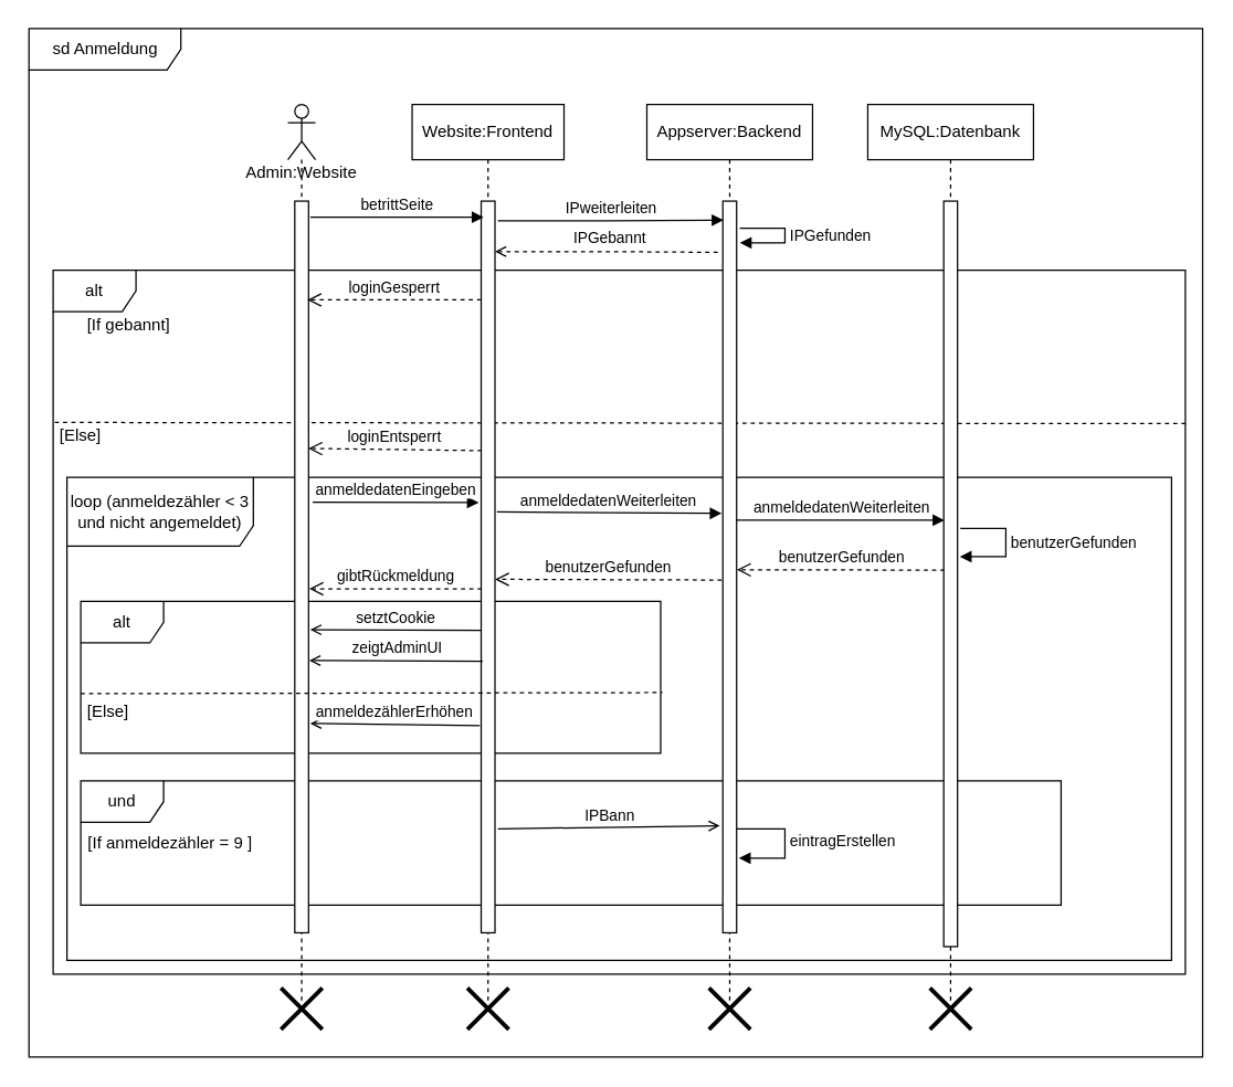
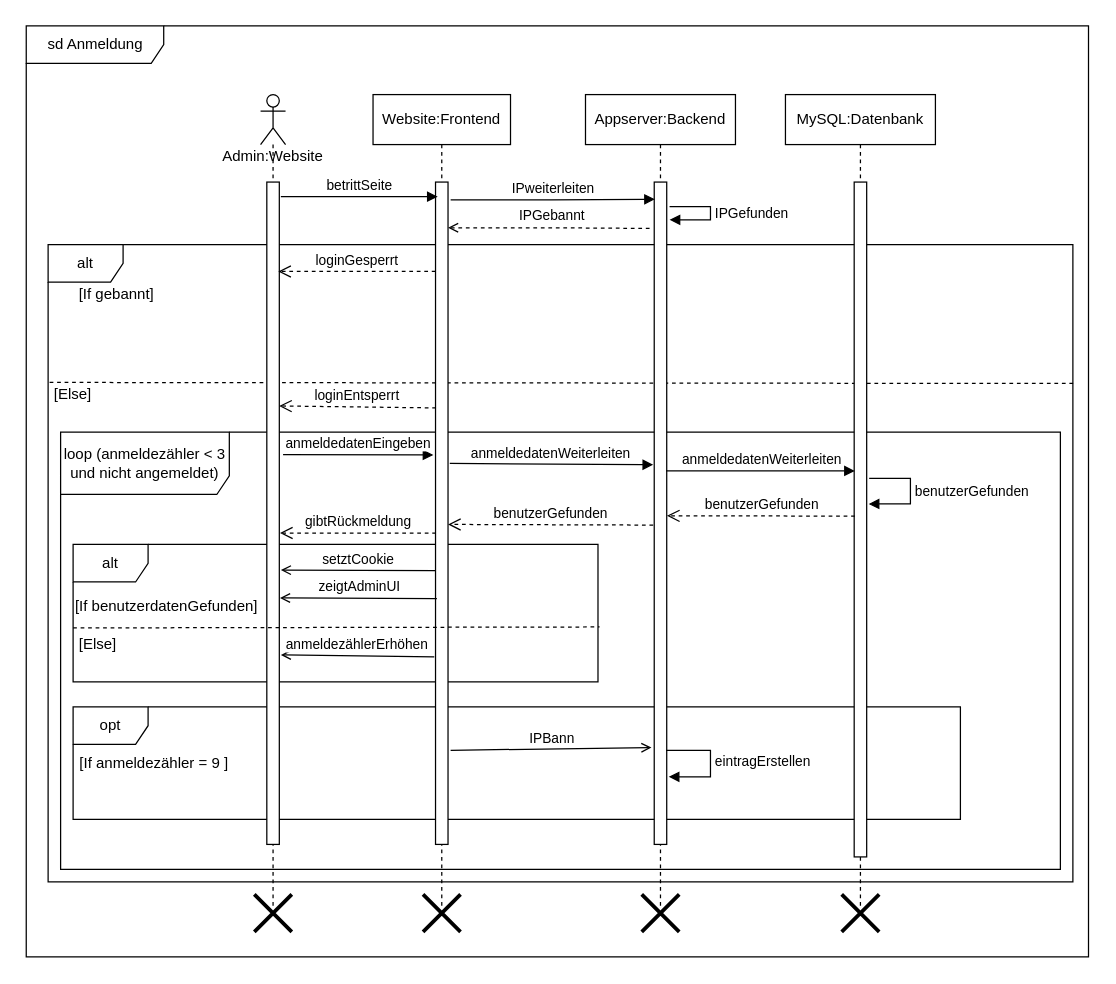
  <mxCell id="0" />
  <mxCell id="1" parent="0" />
  <mxCell id="2" value="sd Anmeldung" style="shape=umlFrame;whiteSpace=wrap;html=1;width=110;height=30;" vertex="1" parent="1"><mxGeometry x="20.5" y="20" width="850" height="745" as="geometry" /></mxCell>
  <mxCell id="3" value="alt" style="shape=umlFrame;whiteSpace=wrap;html=1;" vertex="1" parent="1"><mxGeometry x="38" y="195" width="820" height="510" as="geometry" /></mxCell>
  <mxCell id="4" value="" style="endArrow=none;dashed=1;html=1;rounded=0;exitX=0.022;exitY=0.383;exitDx=0;exitDy=0;exitPerimeter=0;entryX=1.003;entryY=0.218;entryDx=0;entryDy=0;entryPerimeter=0;" edge="1" parent="1" source="2" target="3"><mxGeometry width="50" height="50" relative="1" as="geometry"><mxPoint x="338" y="435" as="sourcePoint" /><mxPoint x="858" y="305" as="targetPoint" /></mxGeometry></mxCell>
  <mxCell id="5" value="loop (anmeldezähler &amp;lt; 3 und nicht angemeldet)" style="shape=umlFrame;whiteSpace=wrap;html=1;width=135;height=50;" vertex="1" parent="1"><mxGeometry x="48" y="345" width="800" height="350" as="geometry" /></mxCell>
- <mxCell id="6" value="und" style="shape=umlFrame;whiteSpace=wrap;html=1;" vertex="1" parent="1"><mxGeometry x="58" y="565" width="710" height="90" as="geometry" /></mxCell>
+ <mxCell id="6" value="opt" style="shape=umlFrame;whiteSpace=wrap;html=1;" vertex="1" parent="1"><mxGeometry x="58" y="565" width="710" height="90" as="geometry" /></mxCell>
  <mxCell id="7" value="alt" style="shape=umlFrame;whiteSpace=wrap;html=1;" vertex="1" parent="1"><mxGeometry x="58" y="435" width="420" height="110" as="geometry" /></mxCell>
  <mxCell id="8" value="Admin:Website" style="shape=umlLifeline;participant=umlActor;perimeter=lifelinePerimeter;whiteSpace=wrap;html=1;container=1;collapsible=0;recursiveResize=0;verticalAlign=top;spacingTop=36;outlineConnect=0;" vertex="1" parent="1"><mxGeometry x="208" y="75" width="20" height="650" as="geometry" /></mxCell>
  <mxCell id="9" value="" style="html=1;points=[];perimeter=orthogonalPerimeter;" vertex="1" parent="8"><mxGeometry x="5" y="70" width="10" height="530" as="geometry" /></mxCell>
  <mxCell id="10" value="Website:Frontend" style="shape=umlLifeline;perimeter=lifelinePerimeter;whiteSpace=wrap;html=1;container=1;collapsible=0;recursiveResize=0;outlineConnect=0;" vertex="1" parent="1"><mxGeometry x="298" y="75" width="110" height="650" as="geometry" /></mxCell>
  <mxCell id="11" value="" style="html=1;points=[];perimeter=orthogonalPerimeter;" vertex="1" parent="10"><mxGeometry x="50" y="70" width="10" height="530" as="geometry" /></mxCell>
  <mxCell id="12" value="Appserver:Backend" style="shape=umlLifeline;perimeter=lifelinePerimeter;whiteSpace=wrap;html=1;container=1;collapsible=0;recursiveResize=0;outlineConnect=0;" vertex="1" parent="1"><mxGeometry x="468" y="75" width="120" height="650" as="geometry" /></mxCell>
  <mxCell id="13" value="" style="html=1;points=[];perimeter=orthogonalPerimeter;" vertex="1" parent="12"><mxGeometry x="55" y="70" width="10" height="530" as="geometry" /></mxCell>
  <mxCell id="14" value="eintragErstellen" style="edgeStyle=orthogonalEdgeStyle;html=1;align=left;spacingLeft=2;endArrow=block;rounded=0;entryX=1.159;entryY=0.879;exitX=0.952;exitY=0.839;exitDx=0;exitDy=0;exitPerimeter=0;entryDx=0;entryDy=0;entryPerimeter=0;" edge="1" parent="12"><mxGeometry relative="1" as="geometry"><mxPoint x="64.52" y="524.67" as="sourcePoint" /><Array as="points"><mxPoint x="100" y="525" /><mxPoint x="100" y="546" /></Array><mxPoint x="66.59" y="545.87" as="targetPoint" /></mxGeometry></mxCell>
  <mxCell id="15" value="IPGefunden" style="edgeStyle=orthogonalEdgeStyle;html=1;align=left;spacingLeft=2;endArrow=block;rounded=0;entryX=1.228;entryY=0.057;exitX=1.228;exitY=0.037;exitDx=0;exitDy=0;exitPerimeter=0;entryDx=0;entryDy=0;entryPerimeter=0;" edge="1" target="13" parent="12" source="13"><mxGeometry relative="1" as="geometry"><mxPoint x="70" y="90" as="sourcePoint" /><Array as="points"><mxPoint x="100" y="90" /><mxPoint x="100" y="100" /></Array><mxPoint x="75" y="110" as="targetPoint" /></mxGeometry></mxCell>
  <mxCell id="16" value="" style="shape=umlDestroy;whiteSpace=wrap;html=1;strokeWidth=3;" vertex="1" parent="1"><mxGeometry x="203" y="715" width="30" height="30" as="geometry" /></mxCell>
  <mxCell id="17" value="" style="shape=umlDestroy;whiteSpace=wrap;html=1;strokeWidth=3;" vertex="1" parent="1"><mxGeometry x="338" y="715" width="30" height="30" as="geometry" /></mxCell>
  <mxCell id="18" value="MySQL:Datenbank" style="shape=umlLifeline;perimeter=lifelinePerimeter;whiteSpace=wrap;html=1;container=1;collapsible=0;recursiveResize=0;outlineConnect=0;size=40;" vertex="1" parent="1"><mxGeometry x="628" y="75" width="120" height="650" as="geometry" /></mxCell>
  <mxCell id="19" value="" style="html=1;points=[];perimeter=orthogonalPerimeter;" vertex="1" parent="18"><mxGeometry x="55" y="70" width="10" height="540" as="geometry" /></mxCell>
  <mxCell id="20" value="benutzerGefunden" style="edgeStyle=orthogonalEdgeStyle;html=1;align=left;spacingLeft=2;endArrow=block;rounded=0;entryX=1.159;entryY=0.477;entryDx=0;entryDy=0;entryPerimeter=0;" edge="1" target="19" parent="18"><mxGeometry relative="1" as="geometry"><mxPoint x="67" y="307" as="sourcePoint" /><Array as="points"><mxPoint x="100" y="307" /><mxPoint x="100" y="328" /></Array><mxPoint x="75" y="327.48" as="targetPoint" /></mxGeometry></mxCell>
  <mxCell id="21" value="" style="shape=umlDestroy;whiteSpace=wrap;html=1;strokeWidth=3;" vertex="1" parent="1"><mxGeometry x="673" y="715" width="30" height="30" as="geometry" /></mxCell>
  <mxCell id="22" value="anmeldedatenEingeben" style="html=1;verticalAlign=bottom;endArrow=block;rounded=0;entryX=-0.169;entryY=0.412;entryDx=0;entryDy=0;entryPerimeter=0;" edge="1" parent="1" target="11"><mxGeometry width="80" relative="1" as="geometry"><mxPoint x="226" y="363" as="sourcePoint" /><mxPoint x="349" y="355" as="targetPoint" /></mxGeometry></mxCell>
  <mxCell id="23" value="anmeldedatenWeiterleiten" style="html=1;verticalAlign=bottom;endArrow=block;rounded=0;entryX=-0.083;entryY=0.408;entryDx=0;entryDy=0;entryPerimeter=0;exitX=1.141;exitY=0.406;exitDx=0;exitDy=0;exitPerimeter=0;" edge="1" parent="1"><mxGeometry width="80" relative="1" as="geometry"><mxPoint x="359.41" y="370.18" as="sourcePoint" /><mxPoint x="522.17" y="371.24" as="targetPoint" /></mxGeometry></mxCell>
  <mxCell id="24" value="anmeldedatenWeiterleiten" style="html=1;verticalAlign=bottom;endArrow=block;rounded=0;entryX=0.055;entryY=0.428;entryDx=0;entryDy=0;entryPerimeter=0;exitX=0.952;exitY=0.417;exitDx=0;exitDy=0;exitPerimeter=0;" edge="1" parent="1" target="19"><mxGeometry width="80" relative="1" as="geometry"><mxPoint x="532.52" y="376.01" as="sourcePoint" /><mxPoint x="608" y="355" as="targetPoint" /></mxGeometry></mxCell>
  <mxCell id="25" value="benutzerGefunden" style="html=1;verticalAlign=bottom;endArrow=open;dashed=1;endSize=8;rounded=0;entryX=1.021;entryY=0.485;entryDx=0;entryDy=0;entryPerimeter=0;exitX=0.055;exitY=0.495;exitDx=0;exitDy=0;exitPerimeter=0;" edge="1" parent="1" source="19"><mxGeometry relative="1" as="geometry"><mxPoint x="668" y="386" as="sourcePoint" /><mxPoint x="533.21" y="412.05" as="targetPoint" /></mxGeometry></mxCell>
  <mxCell id="26" value="benutzerGefunden" style="html=1;verticalAlign=bottom;endArrow=open;dashed=1;endSize=8;rounded=0;exitX=-0.083;exitY=0.499;exitDx=0;exitDy=0;exitPerimeter=0;entryX=1.003;entryY=0.498;entryDx=0;entryDy=0;entryPerimeter=0;" edge="1" parent="1"><mxGeometry relative="1" as="geometry"><mxPoint x="522.17" y="419.47" as="sourcePoint" /><mxPoint x="358.03" y="418.94" as="targetPoint" /></mxGeometry></mxCell>
  <mxCell id="27" value="gibtRückmeldung" style="html=1;verticalAlign=bottom;endArrow=open;dashed=1;endSize=8;rounded=0;exitX=0.038;exitY=0.511;exitDx=0;exitDy=0;exitPerimeter=0;entryX=1.055;entryY=0.511;entryDx=0;entryDy=0;entryPerimeter=0;" edge="1" parent="1"><mxGeometry relative="1" as="geometry"><mxPoint x="348.38" y="425.83" as="sourcePoint" /><mxPoint x="223.55" y="425.83" as="targetPoint" /></mxGeometry></mxCell>
  <mxCell id="28" value="" style="shape=umlDestroy;whiteSpace=wrap;html=1;strokeWidth=3;" vertex="1" parent="1"><mxGeometry x="513" y="715" width="30" height="30" as="geometry" /></mxCell>
  <mxCell id="29" value="" style="endArrow=none;dashed=1;html=1;rounded=0;edgeStyle=orthogonalEdgeStyle;entryX=1.003;entryY=0.6;entryDx=0;entryDy=0;entryPerimeter=0;exitX=0;exitY=0.607;exitDx=0;exitDy=0;exitPerimeter=0;" edge="1" parent="1" source="7" target="7"><mxGeometry width="50" height="50" relative="1" as="geometry"><mxPoint x="138" y="525" as="sourcePoint" /><mxPoint x="418" y="502" as="targetPoint" /><Array as="points" /></mxGeometry></mxCell>
+ <mxCell id="30" value="[If benutzerdatenGefunden]" style="text;html=1;strokeColor=none;fillColor=none;align=center;verticalAlign=middle;whiteSpace=wrap;rounded=0;" vertex="1" parent="1"><mxGeometry x="58" y="475" width="150" height="20" as="geometry" /></mxCell>
  <mxCell id="31" value="[Else]" style="text;html=1;strokeColor=none;fillColor=none;align=center;verticalAlign=middle;whiteSpace=wrap;rounded=0;" vertex="1" parent="1"><mxGeometry x="58" y="505" width="40" height="20" as="geometry" /></mxCell>
  <mxCell id="32" value="setztCookie" style="html=1;verticalAlign=bottom;endArrow=none;rounded=0;endFill=0;startArrow=open;startFill=0;exitX=1.124;exitY=0.567;exitDx=0;exitDy=0;exitPerimeter=0;" edge="1" parent="1"><mxGeometry width="80" relative="1" as="geometry"><mxPoint x="224.24" y="455.51" as="sourcePoint" /><mxPoint x="348" y="456" as="targetPoint" /></mxGeometry></mxCell>
  <mxCell id="33" value="zeigtAdminUI" style="html=1;verticalAlign=bottom;endArrow=none;rounded=0;endFill=0;startArrow=open;startFill=0;entryX=0.107;entryY=0.61;entryDx=0;entryDy=0;entryPerimeter=0;exitX=1.055;exitY=0.609;exitDx=0;exitDy=0;exitPerimeter=0;" edge="1" parent="1"><mxGeometry width="80" relative="1" as="geometry"><mxPoint x="223.55" y="477.77" as="sourcePoint" /><mxPoint x="349.07" y="478.3" as="targetPoint" /></mxGeometry></mxCell>
  <mxCell id="34" value="anmeldezählerErhöhen" style="html=1;verticalAlign=bottom;endArrow=none;rounded=0;endFill=0;startArrow=open;startFill=0;entryX=-0.1;entryY=0.698;entryDx=0;entryDy=0;entryPerimeter=0;exitX=1.124;exitY=0.695;exitDx=0;exitDy=0;exitPerimeter=0;" edge="1" parent="1"><mxGeometry width="80" relative="1" as="geometry"><mxPoint x="224.24" y="523.35" as="sourcePoint" /><mxPoint x="347" y="524.94" as="targetPoint" /></mxGeometry></mxCell>
  <mxCell id="35" value="[If anmeldezähler = 9 ]" style="text;html=1;strokeColor=none;fillColor=none;align=center;verticalAlign=middle;whiteSpace=wrap;rounded=0;" vertex="1" parent="1"><mxGeometry x="48" y="600" width="150" height="20" as="geometry" /></mxCell>
  <mxCell id="36" value="IPBann" style="html=1;verticalAlign=bottom;endArrow=none;rounded=0;endFill=0;startArrow=open;startFill=0;entryX=1.21;entryY=0.839;entryDx=0;entryDy=0;entryPerimeter=0;exitX=-0.221;exitY=0.835;exitDx=0;exitDy=0;exitPerimeter=0;" edge="1" parent="1"><mxGeometry width="80" relative="1" as="geometry"><mxPoint x="520.79" y="597.55" as="sourcePoint" /><mxPoint x="360.1" y="599.67" as="targetPoint" /></mxGeometry></mxCell>
  <mxCell id="37" value="[If gebannt]" style="text;html=1;strokeColor=none;fillColor=none;align=center;verticalAlign=middle;whiteSpace=wrap;rounded=0;" vertex="1" parent="1"><mxGeometry x="58" y="225" width="70" height="20" as="geometry" /></mxCell>
  <mxCell id="38" value="[Else]" style="text;html=1;strokeColor=none;fillColor=none;align=center;verticalAlign=middle;whiteSpace=wrap;rounded=0;" vertex="1" parent="1"><mxGeometry x="38" y="305" width="40" height="20" as="geometry" /></mxCell>
  <mxCell id="39" value="betrittSeite" style="html=1;verticalAlign=bottom;endArrow=block;rounded=0;exitX=1.124;exitY=0.022;exitDx=0;exitDy=0;exitPerimeter=0;entryX=0.176;entryY=0.022;entryDx=0;entryDy=0;entryPerimeter=0;" edge="1" parent="1" source="9" target="11"><mxGeometry width="80" relative="1" as="geometry"><mxPoint x="228" y="155" as="sourcePoint" /><mxPoint x="308" y="155" as="targetPoint" /></mxGeometry></mxCell>
  <mxCell id="40" value="IPweiterleiten" style="html=1;verticalAlign=bottom;endArrow=block;rounded=0;edgeStyle=orthogonalEdgeStyle;exitX=1.21;exitY=0.027;exitDx=0;exitDy=0;exitPerimeter=0;entryX=0.055;entryY=0.026;entryDx=0;entryDy=0;entryPerimeter=0;" edge="1" parent="1" source="11" target="13"><mxGeometry width="80" relative="1" as="geometry"><mxPoint x="373" y="155" as="sourcePoint" /><mxPoint x="453" y="155" as="targetPoint" /></mxGeometry></mxCell>
  <mxCell id="41" value="IPGebannt" style="html=1;verticalAlign=bottom;endArrow=none;rounded=0;edgeStyle=orthogonalEdgeStyle;exitX=1.003;exitY=0.069;exitDx=0;exitDy=0;exitPerimeter=0;entryX=-0.083;entryY=0.07;entryDx=0;entryDy=0;entryPerimeter=0;endFill=0;startArrow=open;startFill=0;dashed=1;" edge="1" parent="1" source="11" target="13"><mxGeometry width="80" relative="1" as="geometry"><mxPoint x="288" y="405" as="sourcePoint" /><mxPoint x="368" y="405" as="targetPoint" /></mxGeometry></mxCell>
  <mxCell id="42" value="loginGesperrt" style="html=1;verticalAlign=bottom;endArrow=open;dashed=1;endSize=8;rounded=0;entryX=0.917;entryY=0.135;entryDx=0;entryDy=0;entryPerimeter=0;" edge="1" parent="1" source="11" target="9"><mxGeometry relative="1" as="geometry"><mxPoint x="348" y="217" as="sourcePoint" /><mxPoint x="228" y="215" as="targetPoint" /></mxGeometry></mxCell>
  <mxCell id="43" value="loginEntsperrt" style="html=1;verticalAlign=bottom;endArrow=open;dashed=1;endSize=8;rounded=0;entryX=0.986;entryY=0.338;entryDx=0;entryDy=0;entryPerimeter=0;exitX=0.038;exitY=0.341;exitDx=0;exitDy=0;exitPerimeter=0;" edge="1" parent="1" source="11" target="9"><mxGeometry relative="1" as="geometry"><mxPoint x="347" y="324" as="sourcePoint" /><mxPoint x="228" y="325" as="targetPoint" /></mxGeometry></mxCell>
